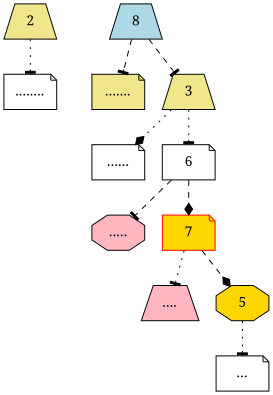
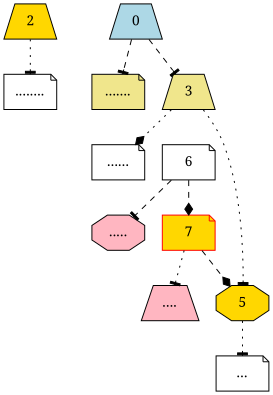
  digraph {
    fontname="Noto Serif"
    node [fillcolor=white fontname="Noto Serif" shape=note style=filled]
    edge [arrowhead=tee fontname="Noto Serif" style=dotted]
-   2 [fillcolor=khaki shape=trapezium]
+   2 [fillcolor=gold shape=trapezium]
    "........"
-   8 [fillcolor=lightblue shape=trapezium]
+   8 [fillcolor=lightblue shape=trapezium label=0]
    "......." [fillcolor=khaki]
    3 [fillcolor=khaki shape=trapezium]
    "......"
    6
    "....." [fillcolor=lightpink shape=octagon]
    7 [color=red fillcolor=gold]
    "...." [fillcolor=lightpink shape=trapezium]
    5 [fillcolor=gold shape=octagon]
    "..."
    2 -> "........"
    8 -> "......." [style=dashed]
    8 -> 3 [style=dashed]
    3 -> "......" [arrowhead=diamond]
-   3 -> 6
+   3 -> 5
    6 -> "....." [style=dashed]
    6 -> 7 [arrowhead=diamond style=dashed]
    7 -> "...."
    7 -> 5 [arrowhead=diamond style=dashed]
    5 -> "..."
  }
